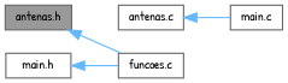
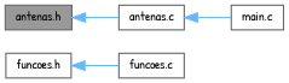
  digraph {
    fontname="Patrick Hand"
    rankdir=LR
    node [color=grey40 fillcolor=white fontname="Patrick Hand" fontsize=10 shape=box style=filled]
    edge [color=steelblue1 dir=back fontname="Patrick Hand" fontsize=10 labelfontname=Helvetica labelfontsize=10 style=solid]
    n1 [color=gray40 fillcolor=grey60 fontcolor=black height=0.2 label="antenas.h" width=0.4]
    n2 [height=0.2 label="antenas.c" width=0.4]
    n3 [height=0.2 label="main.c" width=0.4]
-   n4 [height=0.2 label="main.h" width=0.4]
+   n4 [height=0.2 label="funcoes.h" width=0.4]
    n5 [height=0.2 label="funcoes.c" width=0.4]
-   n1 -> n5
+   n1 -> n2
    n2 -> n3
    n4 -> n5
  }
